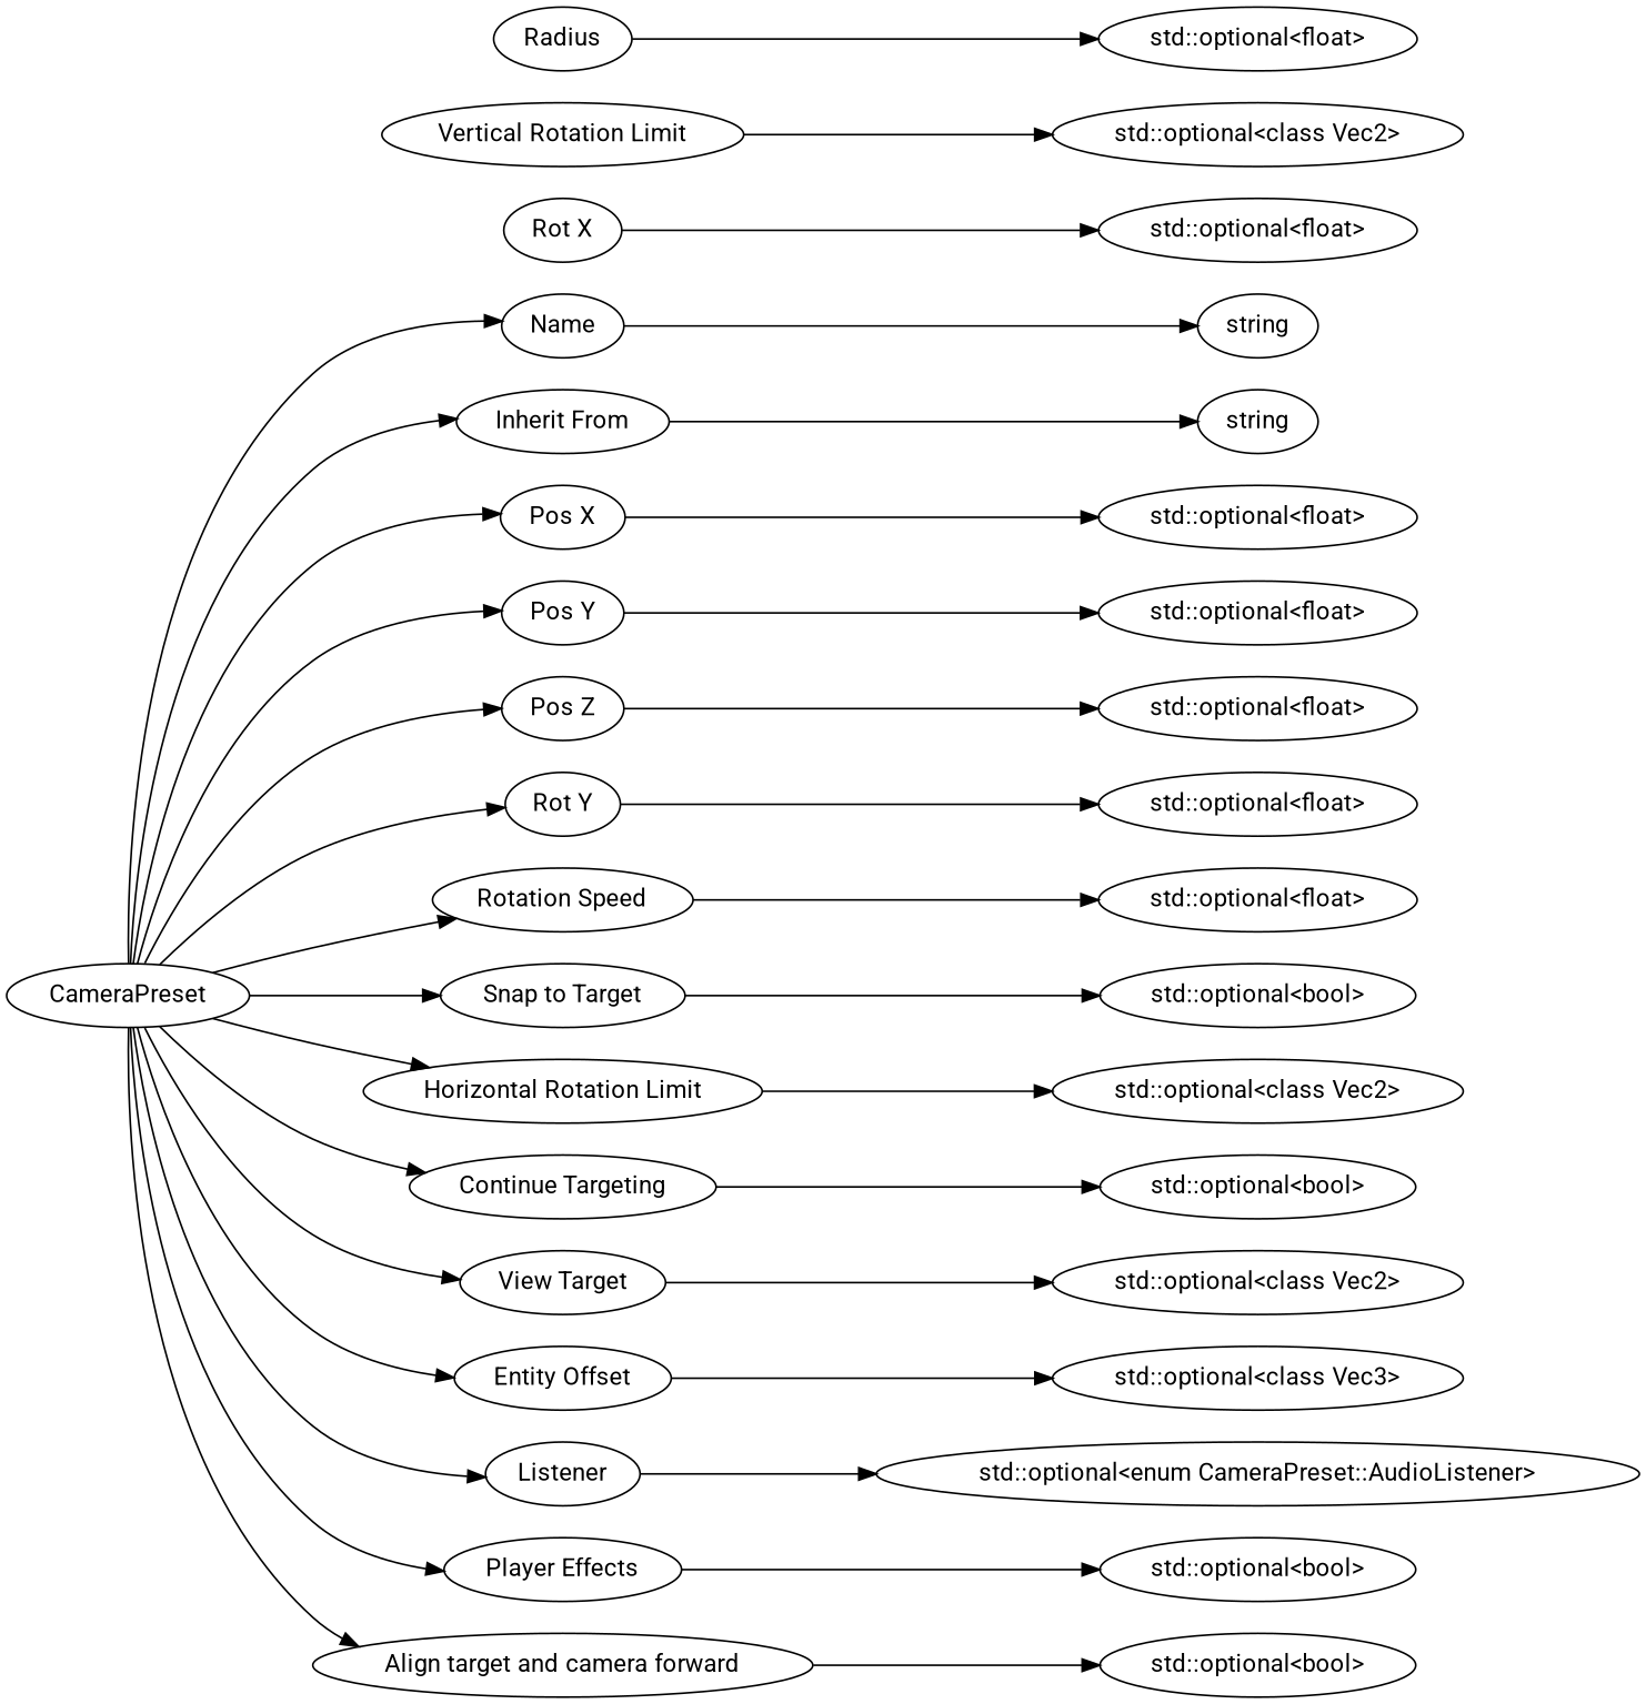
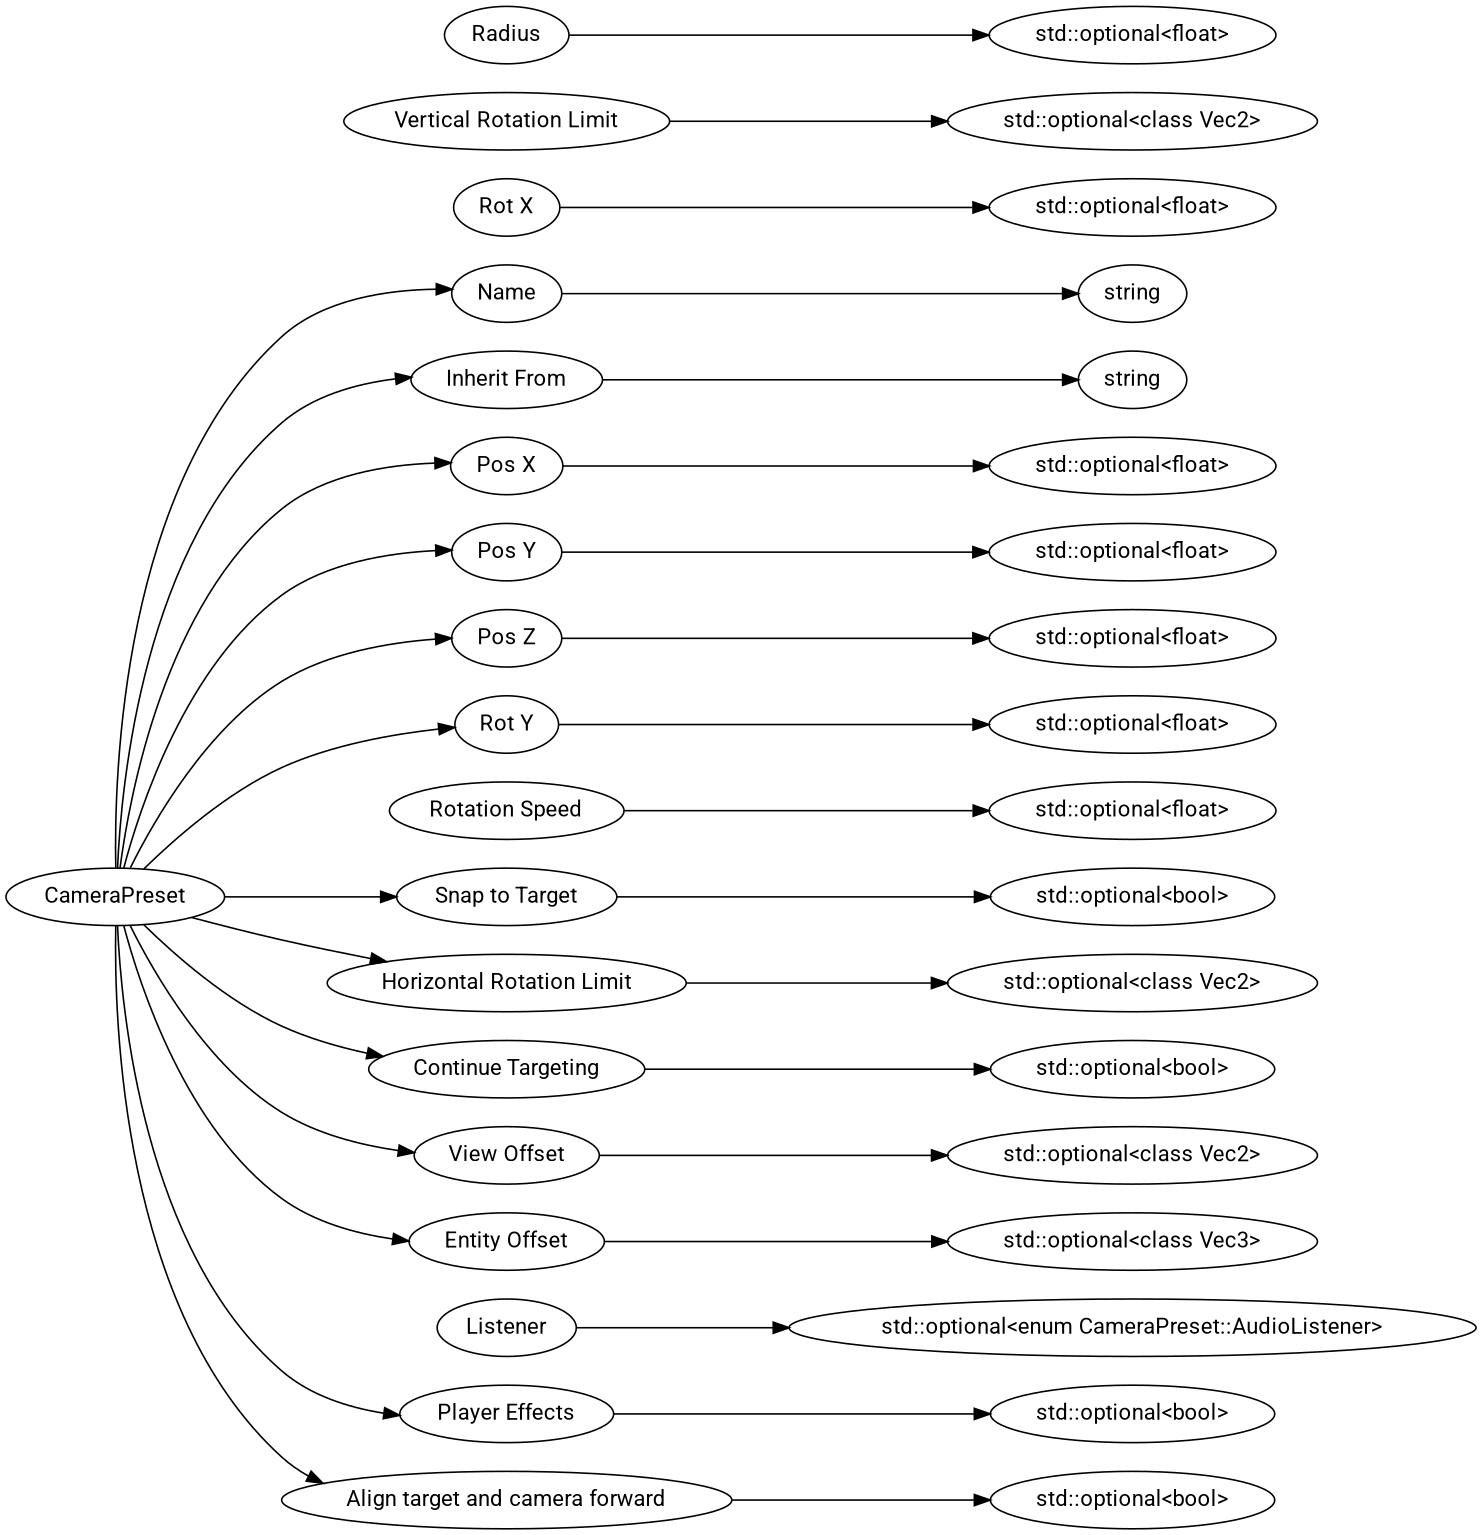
  digraph {
    fontname=Roboto
    rankdir=LR
    node [fontname=Roboto]
    edge [fontname=Roboto]
    n1 [label=string]
    n2 [label=string]
    n3 [label="std::optional<float>"]
    n4 [label="std::optional<float>"]
    n5 [label="std::optional<float>"]
    n6 [label="std::optional<float>"]
    n7 [label="std::optional<float>"]
    n8 [label="std::optional<float>"]
    n9 [label="std::optional<bool>"]
    n10 [label="std::optional<class Vec2>"]
    n11 [label="std::optional<class Vec2>"]
    n12 [label="std::optional<bool>"]
    n13 [label="std::optional<class Vec2>"]
    n14 [label="std::optional<class Vec3>"]
    n15 [label="std::optional<float>"]
    n16 [label="std::optional<enum CameraPreset::AudioListener>"]
    n17 [label="std::optional<bool>"]
    n18 [label="std::optional<bool>"]
    n19 [label=CameraPreset]
    n20 [label=Name]
    n21 [label="Inherit From"]
    n22 [label="Pos X"]
    n23 [label="Pos Y"]
    n24 [label="Pos Z"]
    n25 [label="Rot Y"]
    n26 [label="Rotation Speed"]
    n27 [label="Snap to Target"]
    n28 [label="Horizontal Rotation Limit"]
    n29 [label="Continue Targeting"]
-   n30 [label="View Target"]
+   n30 [label="View Offset"]
    n31 [label="Entity Offset"]
    n32 [label=Listener]
    n33 [label="Player Effects"]
    n34 [label="Align target and camera forward"]
    n35 [label="Rot X"]
    n36 [label="Vertical Rotation Limit"]
    n37 [label=Radius]
    subgraph sub_1 {
      rank=max
      n1
      n2
      n3
      n4
      n5
      n6
      n7
      n8
      n9
      n10
      n11
      n12
      n13
      n14
      n15
      n16
      n17
      n18
    }
    n19 -> n20
    n19 -> n21
    n19 -> n22
    n19 -> n23
    n19 -> n24
    n19 -> n25
-   n19 -> n26
    n19 -> n27
    n19 -> n28
    n19 -> n29
    n19 -> n30
    n19 -> n31
-   n19 -> n32
    n19 -> n33
    n19 -> n34
    n20 -> n1
    n21 -> n2
    n22 -> n3
    n23 -> n4
    n24 -> n5
    n25 -> n7
    n26 -> n8
    n27 -> n9
    n28 -> n10
    n29 -> n12
    n30 -> n13
    n31 -> n14
    n32 -> n16
    n33 -> n17
    n34 -> n18
    n35 -> n6
    n36 -> n11
    n37 -> n15
  }
